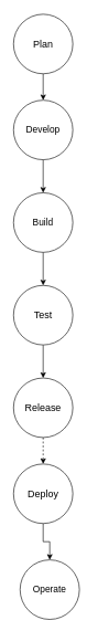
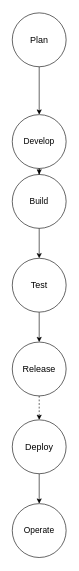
  <mxCell id="0" />
  <mxCell id="1" parent="0" />
  <mxCell id="2" value="" style="edgeStyle=orthogonalEdgeStyle;rounded=0;orthogonalLoop=1;jettySize=auto;html=1;" edge="1" parent="1" source="3" target="5"><mxGeometry relative="1" as="geometry" /></mxCell>
  <mxCell id="3" value="&lt;font&gt;Plan&lt;/font&gt;" style="ellipse;whiteSpace=wrap;html=1;aspect=fixed;fontSize=15;" vertex="1" parent="1"><mxGeometry x="20" y="20" width="90" height="90" as="geometry" /></mxCell>
  <mxCell id="4" value="" style="edgeStyle=orthogonalEdgeStyle;rounded=0;orthogonalLoop=1;jettySize=auto;html=1;" edge="1" parent="1" source="5" target="7"><mxGeometry relative="1" as="geometry" /></mxCell>
- <mxCell id="5" value="&lt;font&gt;Develop&lt;/font&gt;" style="ellipse;whiteSpace=wrap;html=1;aspect=fixed;fontSize=14;" vertex="1" parent="1"><mxGeometry x="20" y="150" width="90" height="90" as="geometry" /></mxCell>
+ <mxCell id="5" value="&lt;font&gt;Develop&lt;/font&gt;" style="ellipse;whiteSpace=wrap;html=1;aspect=fixed;fontSize=14;" vertex="1" parent="1"><mxGeometry x="20" y="190" width="90" height="90" as="geometry" /></mxCell>
  <mxCell id="6" value="" style="edgeStyle=orthogonalEdgeStyle;rounded=0;orthogonalLoop=1;jettySize=auto;html=1;" edge="1" parent="1" source="7" target="9"><mxGeometry relative="1" as="geometry" /></mxCell>
  <mxCell id="7" value="Build" style="ellipse;whiteSpace=wrap;html=1;aspect=fixed;fontSize=14;" vertex="1" parent="1"><mxGeometry x="20" y="290" width="90" height="90" as="geometry" /></mxCell>
  <mxCell id="8" value="" style="edgeStyle=orthogonalEdgeStyle;rounded=0;orthogonalLoop=1;jettySize=auto;html=1;" edge="1" parent="1" source="9" target="11"><mxGeometry relative="1" as="geometry" /></mxCell>
  <mxCell id="9" value="Test" style="ellipse;whiteSpace=wrap;html=1;aspect=fixed;fontSize=15;" vertex="1" parent="1"><mxGeometry x="20" y="430" width="90" height="90" as="geometry" /></mxCell>
  <mxCell id="10" value="" style="edgeStyle=orthogonalEdgeStyle;rounded=0;orthogonalLoop=1;jettySize=auto;html=1;dashed=1;" edge="1" parent="1" source="11" target="13"><mxGeometry relative="1" as="geometry" /></mxCell>
  <mxCell id="11" value="Release" style="ellipse;whiteSpace=wrap;html=1;aspect=fixed;fontSize=15;" vertex="1" parent="1"><mxGeometry x="20" y="570" width="90" height="90" as="geometry" /></mxCell>
  <mxCell id="12" value="" style="edgeStyle=orthogonalEdgeStyle;rounded=0;orthogonalLoop=1;jettySize=auto;html=1;" edge="1" parent="1" source="13" target="14"><mxGeometry relative="1" as="geometry" /></mxCell>
  <mxCell id="13" value="Deploy" style="ellipse;whiteSpace=wrap;html=1;aspect=fixed;fontSize=15;" vertex="1" parent="1"><mxGeometry x="20" y="700" width="90" height="90" as="geometry" /></mxCell>
- <mxCell id="14" value="Operate" style="ellipse;whiteSpace=wrap;html=1;aspect=fixed;fontSize=14;" vertex="1" parent="1"><mxGeometry x="30" y="845" width="90" height="90" as="geometry" /></mxCell>
+ <mxCell id="14" value="Operate" style="ellipse;whiteSpace=wrap;html=1;aspect=fixed;fontSize=14;" vertex="1" parent="1"><mxGeometry x="20" y="840" width="90" height="90" as="geometry" /></mxCell>
